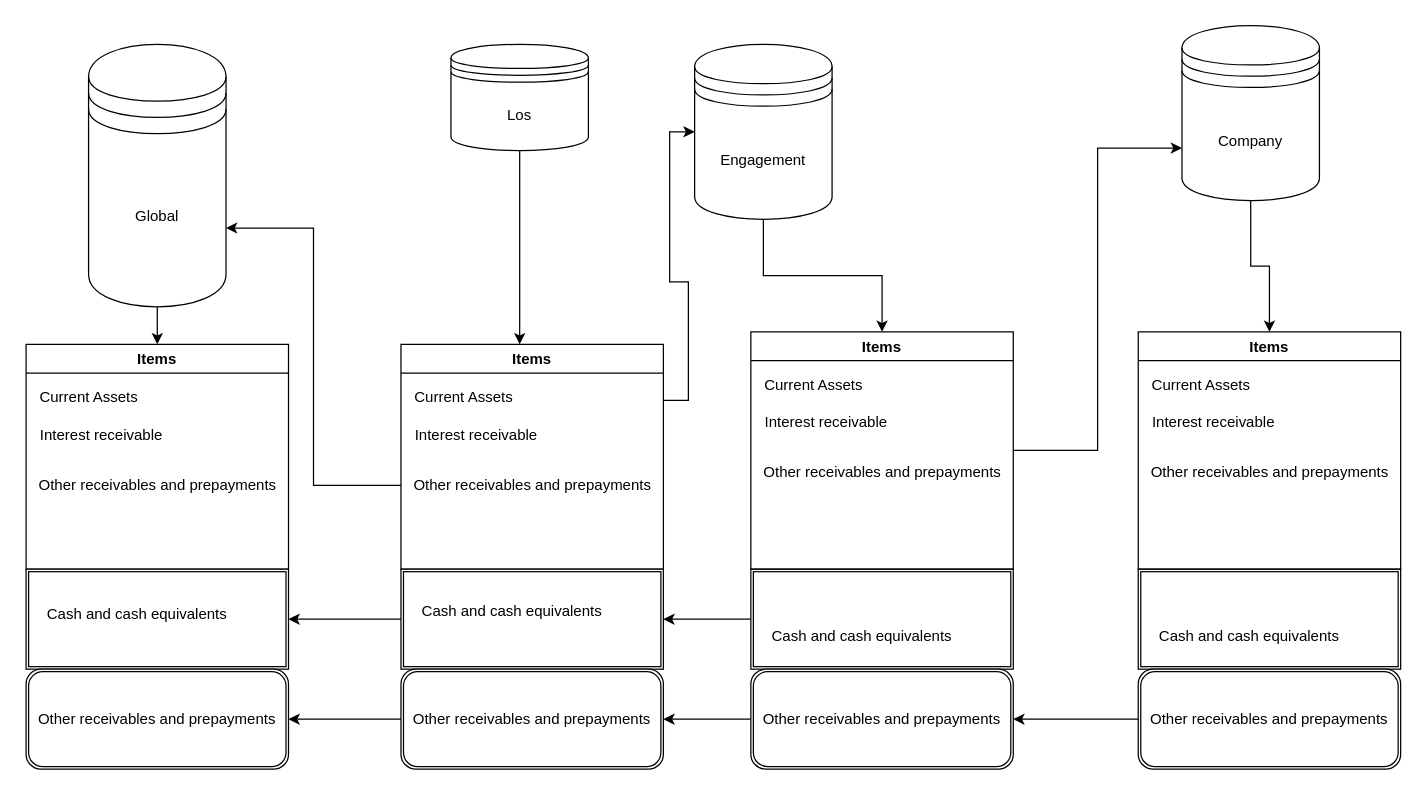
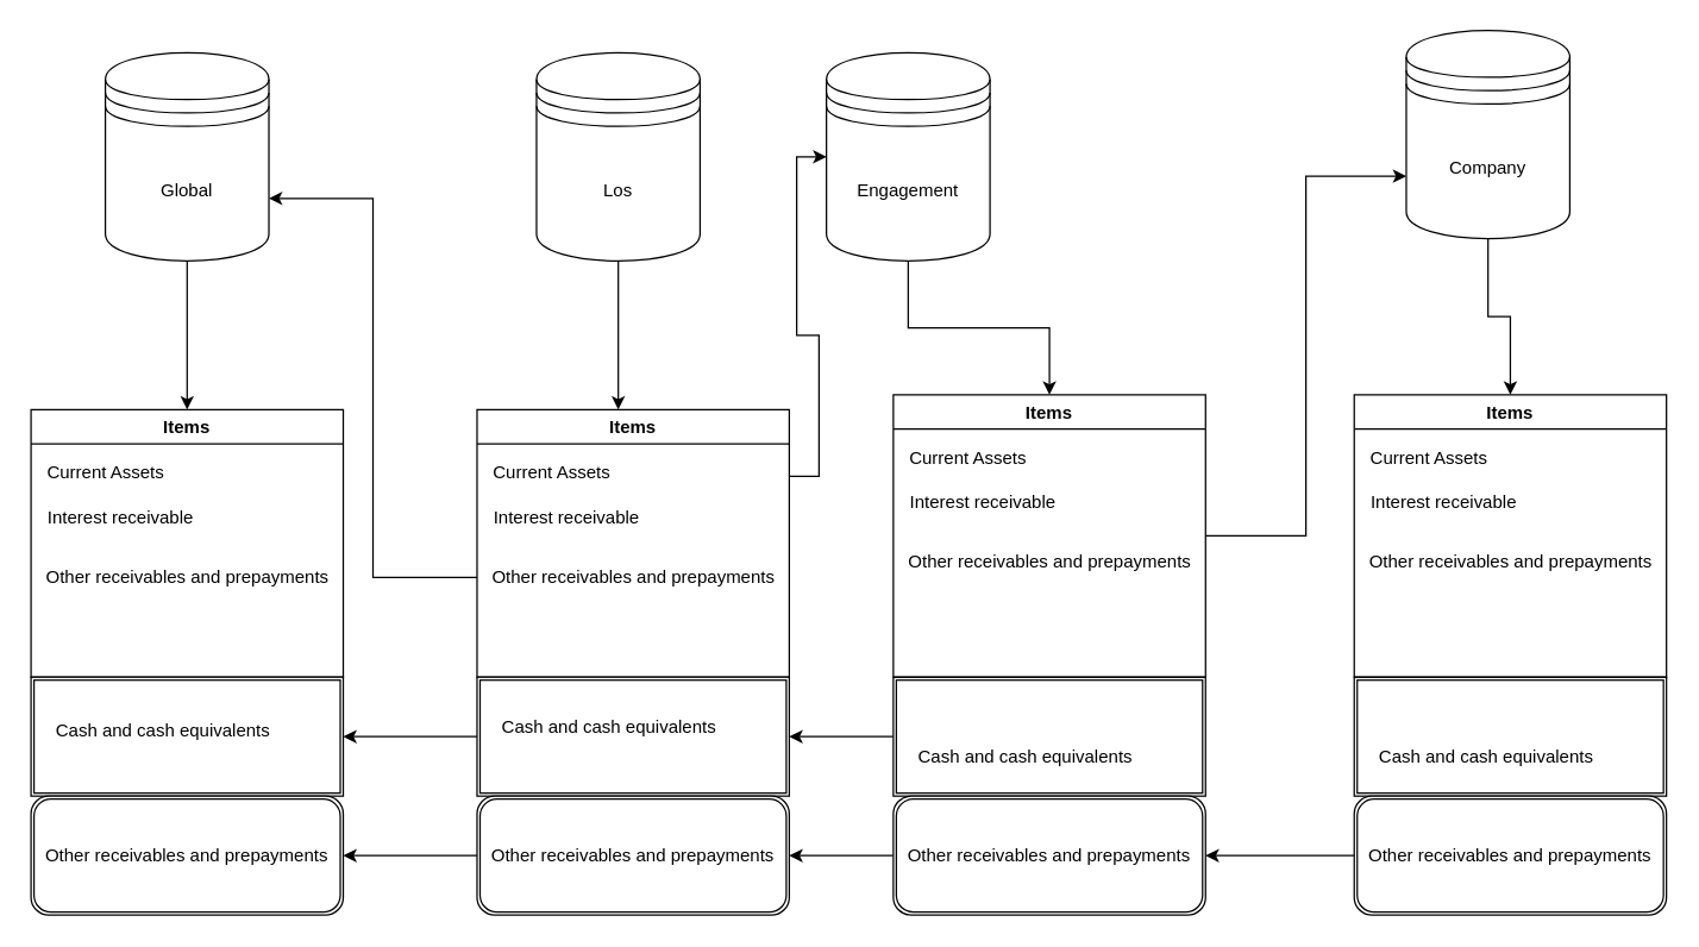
  <mxCell id="0" />
  <mxCell id="1" parent="0" />
  <mxCell id="2" style="edgeStyle=orthogonalEdgeStyle;rounded=0;orthogonalLoop=1;jettySize=auto;html=1;exitX=0;exitY=0.5;exitDx=0;exitDy=0;entryX=1;entryY=0.5;entryDx=0;entryDy=0;" edge="1" parent="1" source="3" target="27"><mxGeometry relative="1" as="geometry"><mxPoint x="530" y="515" as="targetPoint" /><Array as="points"><mxPoint x="580" y="495" /><mxPoint x="580" y="495" /></Array></mxGeometry></mxCell>
  <mxCell id="3" value="" style="shape=ext;double=1;rounded=0;whiteSpace=wrap;html=1;" vertex="1" parent="1"><mxGeometry x="600" y="455" width="210" height="80" as="geometry" /></mxCell>
  <mxCell id="4" style="edgeStyle=orthogonalEdgeStyle;rounded=0;orthogonalLoop=1;jettySize=auto;html=1;exitX=0.5;exitY=1;exitDx=0;exitDy=0;entryX=0.5;entryY=0;entryDx=0;entryDy=0;" edge="1" parent="1" source="5" target="15"><mxGeometry relative="1" as="geometry" /></mxCell>
- <mxCell id="5" value="Global" style="shape=datastore;whiteSpace=wrap;html=1;" parent="1" vertex="1"><mxGeometry x="70" y="35" width="110" height="210" as="geometry" /></mxCell>
+ <mxCell id="5" value="Global" style="shape=datastore;whiteSpace=wrap;html=1;" parent="1" vertex="1"><mxGeometry x="70" y="35" width="110" height="140" as="geometry" /></mxCell>
  <mxCell id="6" style="edgeStyle=orthogonalEdgeStyle;rounded=0;orthogonalLoop=1;jettySize=auto;html=1;" edge="1" parent="1" source="7"><mxGeometry relative="1" as="geometry"><mxPoint x="415" y="275" as="targetPoint" /></mxGeometry></mxCell>
- <mxCell id="7" value="Los" style="shape=datastore;whiteSpace=wrap;html=1;" vertex="1" parent="1"><mxGeometry x="360" y="35" width="110" height="85" as="geometry" /></mxCell>
+ <mxCell id="7" value="Los" style="shape=datastore;whiteSpace=wrap;html=1;" vertex="1" parent="1"><mxGeometry x="360" y="35" width="110" height="140" as="geometry" /></mxCell>
  <mxCell id="8" style="edgeStyle=orthogonalEdgeStyle;rounded=0;orthogonalLoop=1;jettySize=auto;html=1;entryX=0.5;entryY=0;entryDx=0;entryDy=0;" edge="1" parent="1" source="9" target="21"><mxGeometry relative="1" as="geometry" /></mxCell>
  <mxCell id="9" value="Engagement" style="shape=datastore;whiteSpace=wrap;html=1;" vertex="1" parent="1"><mxGeometry x="555" y="35" width="110" height="140" as="geometry" /></mxCell>
  <mxCell id="10" style="edgeStyle=orthogonalEdgeStyle;rounded=0;orthogonalLoop=1;jettySize=auto;html=1;exitX=1;exitY=0.25;exitDx=0;exitDy=0;entryX=0;entryY=0.5;entryDx=0;entryDy=0;" edge="1" parent="1" source="11" target="9"><mxGeometry relative="1" as="geometry" /></mxCell>
  <mxCell id="11" value="Items" style="swimlane;" vertex="1" parent="1"><mxGeometry x="320" y="275" width="210" height="180" as="geometry" /></mxCell>
  <mxCell id="12" value="Current Assets" style="text;html=1;align=center;verticalAlign=middle;resizable=0;points=[];autosize=1;strokeColor=none;fillColor=none;" vertex="1" parent="11"><mxGeometry y="28" width="100" height="30" as="geometry" /></mxCell>
  <mxCell id="13" value="Interest receivable" style="text;html=1;align=center;verticalAlign=middle;resizable=0;points=[];autosize=1;strokeColor=none;fillColor=none;" vertex="1" parent="11"><mxGeometry y="58" width="120" height="30" as="geometry" /></mxCell>
  <mxCell id="14" value="Other receivables and prepayments" style="text;html=1;align=center;verticalAlign=middle;resizable=0;points=[];autosize=1;strokeColor=none;fillColor=none;" vertex="1" parent="11"><mxGeometry y="98" width="210" height="30" as="geometry" /></mxCell>
  <mxCell id="15" value="Items" style="swimlane;" vertex="1" parent="1"><mxGeometry x="20" y="275" width="210" height="180" as="geometry" /></mxCell>
  <mxCell id="16" value="Current Assets" style="text;html=1;align=center;verticalAlign=middle;resizable=0;points=[];autosize=1;strokeColor=none;fillColor=none;" vertex="1" parent="15"><mxGeometry y="28" width="100" height="30" as="geometry" /></mxCell>
  <mxCell id="17" value="Interest receivable" style="text;html=1;align=center;verticalAlign=middle;resizable=0;points=[];autosize=1;strokeColor=none;fillColor=none;" vertex="1" parent="15"><mxGeometry y="58" width="120" height="30" as="geometry" /></mxCell>
  <mxCell id="18" value="Other receivables and prepayments" style="text;html=1;align=center;verticalAlign=middle;resizable=0;points=[];autosize=1;strokeColor=none;fillColor=none;" vertex="1" parent="15"><mxGeometry y="98" width="210" height="30" as="geometry" /></mxCell>
  <mxCell id="19" style="edgeStyle=orthogonalEdgeStyle;rounded=0;orthogonalLoop=1;jettySize=auto;html=1;entryX=1;entryY=0.7;entryDx=0;entryDy=0;" edge="1" parent="1" source="14" target="5"><mxGeometry relative="1" as="geometry" /></mxCell>
  <mxCell id="20" style="edgeStyle=orthogonalEdgeStyle;rounded=0;orthogonalLoop=1;jettySize=auto;html=1;entryX=0;entryY=0.7;entryDx=0;entryDy=0;" edge="1" parent="1" source="21" target="33"><mxGeometry relative="1" as="geometry" /></mxCell>
  <mxCell id="21" value="Items" style="swimlane;" vertex="1" parent="1"><mxGeometry x="600" y="265" width="210" height="190" as="geometry" /></mxCell>
  <mxCell id="22" value="Current Assets" style="text;html=1;align=center;verticalAlign=middle;resizable=0;points=[];autosize=1;strokeColor=none;fillColor=none;" vertex="1" parent="21"><mxGeometry y="28" width="100" height="30" as="geometry" /></mxCell>
  <mxCell id="23" value="Interest receivable" style="text;html=1;align=center;verticalAlign=middle;resizable=0;points=[];autosize=1;strokeColor=none;fillColor=none;" vertex="1" parent="21"><mxGeometry y="58" width="120" height="30" as="geometry" /></mxCell>
  <mxCell id="24" value="Other receivables and prepayments" style="text;html=1;align=center;verticalAlign=middle;resizable=0;points=[];autosize=1;strokeColor=none;fillColor=none;" vertex="1" parent="21"><mxGeometry y="98" width="210" height="30" as="geometry" /></mxCell>
  <mxCell id="25" value="Cash and cash equivalents" style="text;whiteSpace=wrap;html=1;" vertex="1" parent="1"><mxGeometry x="615" y="495" width="180" height="40" as="geometry" /></mxCell>
  <mxCell id="26" style="edgeStyle=orthogonalEdgeStyle;rounded=0;orthogonalLoop=1;jettySize=auto;html=1;" edge="1" parent="1" source="27" target="29"><mxGeometry relative="1" as="geometry" /></mxCell>
  <mxCell id="27" value="" style="shape=ext;double=1;rounded=0;whiteSpace=wrap;html=1;" vertex="1" parent="1"><mxGeometry x="320" y="455" width="210" height="80" as="geometry" /></mxCell>
  <mxCell id="28" value="Cash and cash equivalents" style="text;whiteSpace=wrap;html=1;" vertex="1" parent="1"><mxGeometry x="335" y="475" width="180" height="45" as="geometry" /></mxCell>
  <mxCell id="29" value="" style="shape=ext;double=1;rounded=0;whiteSpace=wrap;html=1;" vertex="1" parent="1"><mxGeometry x="20" y="455" width="210" height="80" as="geometry" /></mxCell>
  <mxCell id="30" value="Cash and cash equivalents" style="text;whiteSpace=wrap;html=1;" vertex="1" parent="1"><mxGeometry x="35" y="477" width="180" height="45" as="geometry" /></mxCell>
  <mxCell id="31" value="" style="shape=ext;double=1;rounded=0;whiteSpace=wrap;html=1;" vertex="1" parent="1"><mxGeometry x="910" y="455" width="210" height="80" as="geometry" /></mxCell>
  <mxCell id="32" style="edgeStyle=orthogonalEdgeStyle;rounded=0;orthogonalLoop=1;jettySize=auto;html=1;entryX=0.5;entryY=0;entryDx=0;entryDy=0;" edge="1" parent="1" source="33" target="34"><mxGeometry relative="1" as="geometry" /></mxCell>
  <mxCell id="33" value="Company" style="shape=datastore;whiteSpace=wrap;html=1;" vertex="1" parent="1"><mxGeometry x="945" y="20" width="110" height="140" as="geometry" /></mxCell>
  <mxCell id="34" value="Items" style="swimlane;" vertex="1" parent="1"><mxGeometry x="910" y="265" width="210" height="190" as="geometry" /></mxCell>
  <mxCell id="35" value="Current Assets" style="text;html=1;align=center;verticalAlign=middle;resizable=0;points=[];autosize=1;strokeColor=none;fillColor=none;" vertex="1" parent="34"><mxGeometry y="28" width="100" height="30" as="geometry" /></mxCell>
  <mxCell id="36" value="Interest receivable" style="text;html=1;align=center;verticalAlign=middle;resizable=0;points=[];autosize=1;strokeColor=none;fillColor=none;" vertex="1" parent="34"><mxGeometry y="58" width="120" height="30" as="geometry" /></mxCell>
  <mxCell id="37" value="Other receivables and prepayments" style="text;html=1;align=center;verticalAlign=middle;resizable=0;points=[];autosize=1;strokeColor=none;fillColor=none;" vertex="1" parent="34"><mxGeometry y="98" width="210" height="30" as="geometry" /></mxCell>
  <mxCell id="38" value="Cash and cash equivalents" style="text;whiteSpace=wrap;html=1;" vertex="1" parent="1"><mxGeometry x="925" y="495" width="180" height="40" as="geometry" /></mxCell>
  <mxCell id="39" style="edgeStyle=orthogonalEdgeStyle;rounded=0;orthogonalLoop=1;jettySize=auto;html=1;exitX=0;exitY=0.5;exitDx=0;exitDy=0;entryX=1;entryY=0.5;entryDx=0;entryDy=0;" edge="1" parent="1" source="40" target="42"><mxGeometry relative="1" as="geometry" /></mxCell>
  <mxCell id="40" value="Other receivables and prepayments" style="shape=ext;double=1;rounded=1;whiteSpace=wrap;html=1;" vertex="1" parent="1"><mxGeometry x="910" y="535" width="210" height="80" as="geometry" /></mxCell>
  <mxCell id="41" style="edgeStyle=orthogonalEdgeStyle;rounded=0;orthogonalLoop=1;jettySize=auto;html=1;exitX=0;exitY=0.5;exitDx=0;exitDy=0;entryX=1;entryY=0.5;entryDx=0;entryDy=0;" edge="1" parent="1" source="42" target="44"><mxGeometry relative="1" as="geometry" /></mxCell>
  <mxCell id="42" value="Other receivables and prepayments" style="shape=ext;double=1;rounded=1;whiteSpace=wrap;html=1;" vertex="1" parent="1"><mxGeometry x="600" y="535" width="210" height="80" as="geometry" /></mxCell>
  <mxCell id="43" style="edgeStyle=orthogonalEdgeStyle;rounded=0;orthogonalLoop=1;jettySize=auto;html=1;entryX=1;entryY=0.5;entryDx=0;entryDy=0;" edge="1" parent="1" source="44" target="45"><mxGeometry relative="1" as="geometry" /></mxCell>
  <mxCell id="44" value="Other receivables and prepayments" style="shape=ext;double=1;rounded=1;whiteSpace=wrap;html=1;" vertex="1" parent="1"><mxGeometry x="320" y="535" width="210" height="80" as="geometry" /></mxCell>
  <mxCell id="45" value="Other receivables and prepayments" style="shape=ext;double=1;rounded=1;whiteSpace=wrap;html=1;" vertex="1" parent="1"><mxGeometry x="20" y="535" width="210" height="80" as="geometry" /></mxCell>
